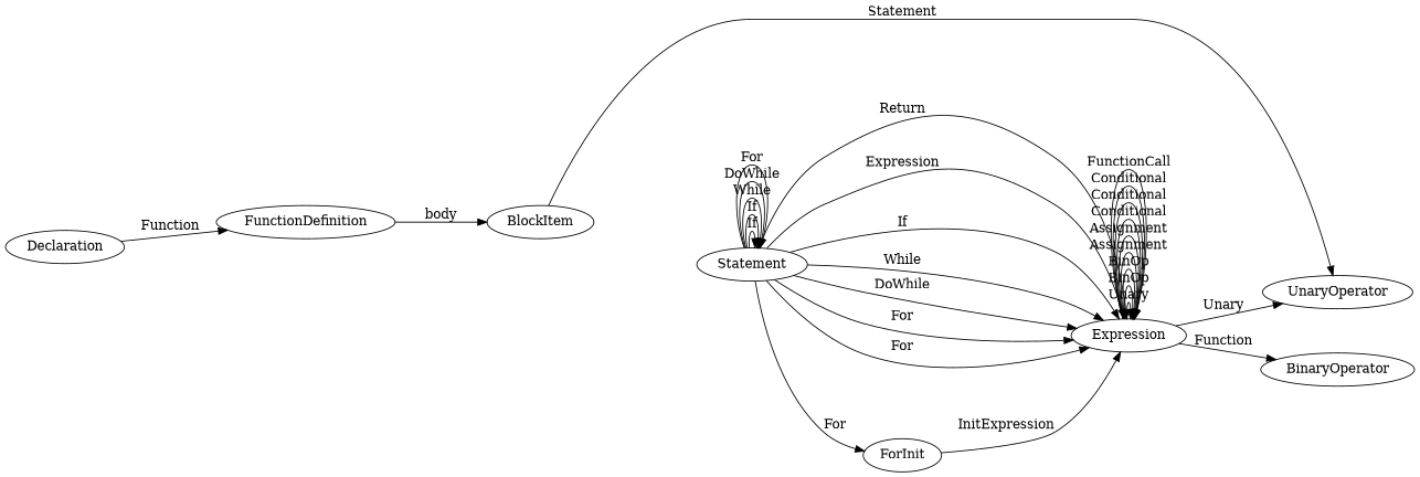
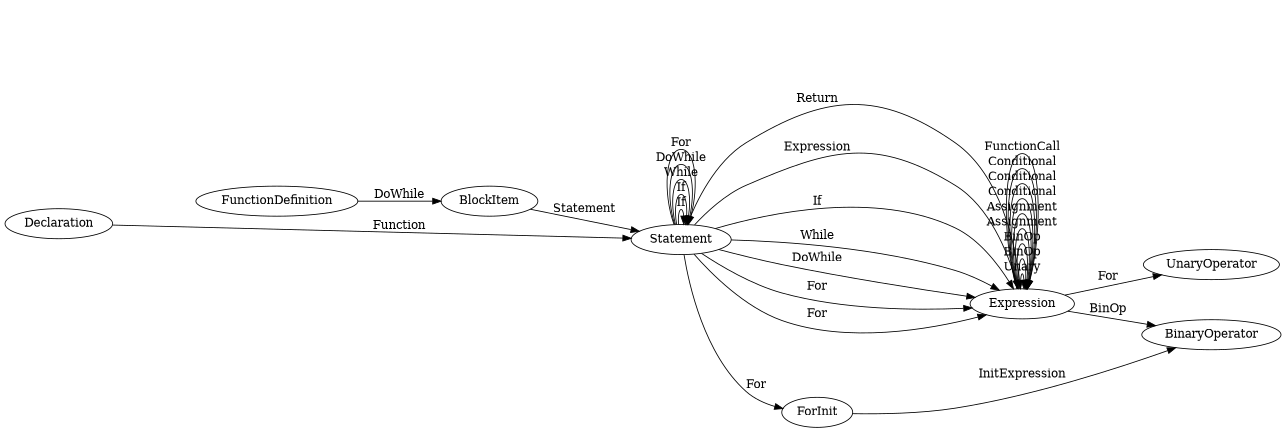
  digraph {
    rankdir=LR
    FunctionDefinition
    BlockItem
    Statement
    Declaration
    Expression
    ForInit
    UnaryOperator
    BinaryOperator
-   FunctionDefinition -> BlockItem [label=body]
-   BlockItem -> UnaryOperator [label=Statement]
+   FunctionDefinition -> BlockItem [label=DoWhile]
+   BlockItem -> Statement [label=Statement]
    Statement -> Statement [label=If]
    Statement -> Statement [label=If]
    Statement -> Statement [label=While]
    Statement -> Statement [label=DoWhile]
    Statement -> Statement [label=For]
    Statement -> Expression [label=Return]
    Statement -> Expression [label=Expression]
    Statement -> Expression [label=If]
    Statement -> Expression [label=While]
    Statement -> Expression [label=DoWhile]
    Statement -> Expression [label=For]
    Statement -> Expression [label=For]
    Statement -> ForInit [label=For]
-   Declaration -> FunctionDefinition [label=Function]
+   Declaration -> Statement [label=Function]
    Expression -> Expression [label=Unary]
    Expression -> Expression [label=BinOp]
    Expression -> Expression [label=BinOp]
    Expression -> Expression [label=Assignment]
    Expression -> Expression [label=Assignment]
    Expression -> Expression [label=Conditional]
    Expression -> Expression [label=Conditional]
    Expression -> Expression [label=Conditional]
    Expression -> Expression [label=FunctionCall]
-   Expression -> UnaryOperator [label=Unary]
-   Expression -> BinaryOperator [label=Function]
-   ForInit -> Expression [label=InitExpression]
+   Expression -> UnaryOperator [label=For]
+   Expression -> BinaryOperator [label=BinOp]
+   ForInit -> BinaryOperator [label=InitExpression]
  }
